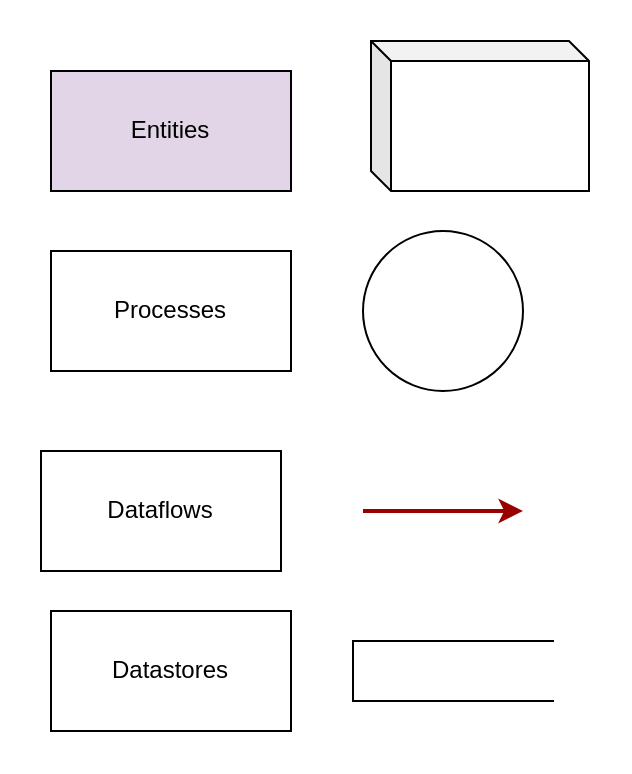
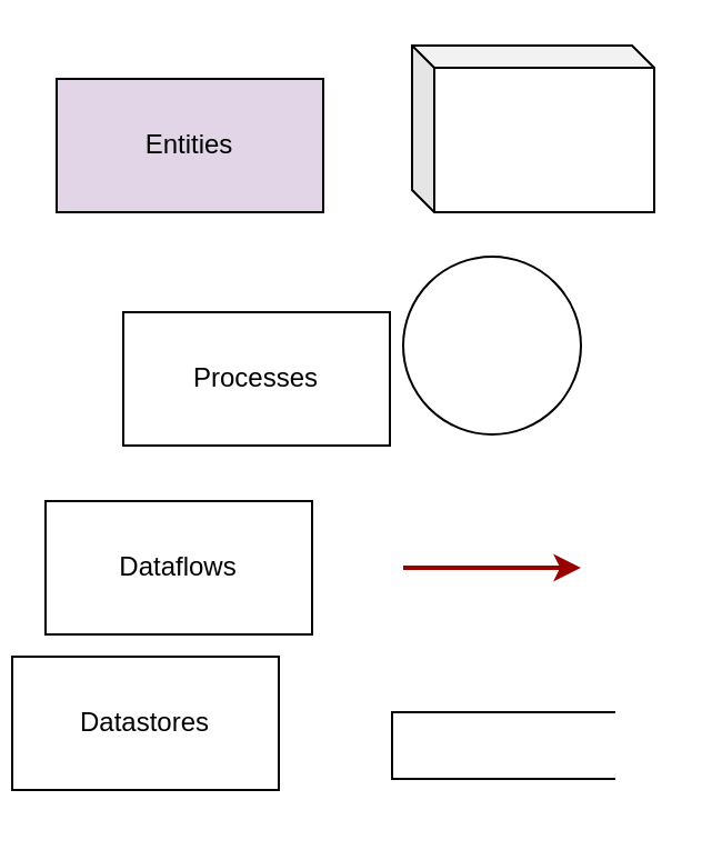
  <mxCell id="0" />
  <mxCell id="1" parent="0" />
  <mxCell id="2" value="Entities" style="rounded=0;whiteSpace=wrap;html=1;fillColor=#e1d5e7;" vertex="1" parent="1"><mxGeometry x="25" y="35" width="120" height="60" as="geometry" /></mxCell>
- <mxCell id="3" value="Processes" style="rounded=0;whiteSpace=wrap;html=1;" vertex="1" parent="1"><mxGeometry x="25" y="125" width="120" height="60" as="geometry" /></mxCell>
+ <mxCell id="3" value="Processes" style="rounded=0;whiteSpace=wrap;html=1;" vertex="1" parent="1"><mxGeometry x="55" y="140" width="120" height="60" as="geometry" /></mxCell>
  <mxCell id="4" value="Dataflows" style="rounded=0;whiteSpace=wrap;html=1;" vertex="1" parent="1"><mxGeometry x="20" y="225" width="120" height="60" as="geometry" /></mxCell>
- <mxCell id="5" value="Datastores" style="rounded=0;whiteSpace=wrap;html=1;" vertex="1" parent="1"><mxGeometry x="25" y="305" width="120" height="60" as="geometry" /></mxCell>
+ <mxCell id="5" value="Datastores" style="rounded=0;whiteSpace=wrap;html=1;" vertex="1" parent="1"><mxGeometry x="5" y="295" width="120" height="60" as="geometry" /></mxCell>
  <mxCell id="6" value="" style="shape=cube;whiteSpace=wrap;html=1;boundedLbl=1;backgroundOutline=1;darkOpacity=0.05;darkOpacity2=0.1;size=10;" vertex="1" parent="1"><mxGeometry x="185" y="20" width="109" height="75" as="geometry" /></mxCell>
  <mxCell id="7" value="" style="ellipse;whiteSpace=wrap;html=1;aspect=fixed;" vertex="1" parent="1"><mxGeometry x="181" y="115" width="80" height="80" as="geometry" /></mxCell>
  <mxCell id="8" value="" style="edgeStyle=none;noEdgeStyle=1;strokeColor=#990000;strokeWidth=2" edge="1" parent="1"><mxGeometry width="100" height="100" relative="1" as="geometry"><mxPoint x="181" y="255" as="sourcePoint" /><mxPoint x="261" y="255" as="targetPoint" /></mxGeometry></mxCell>
  <mxCell id="9" value="" style="html=1;dashed=0;whiteSpace=wrap;shape=partialRectangle;right=0;" vertex="1" parent="1"><mxGeometry x="176" y="320" width="100" height="30" as="geometry" /></mxCell>
